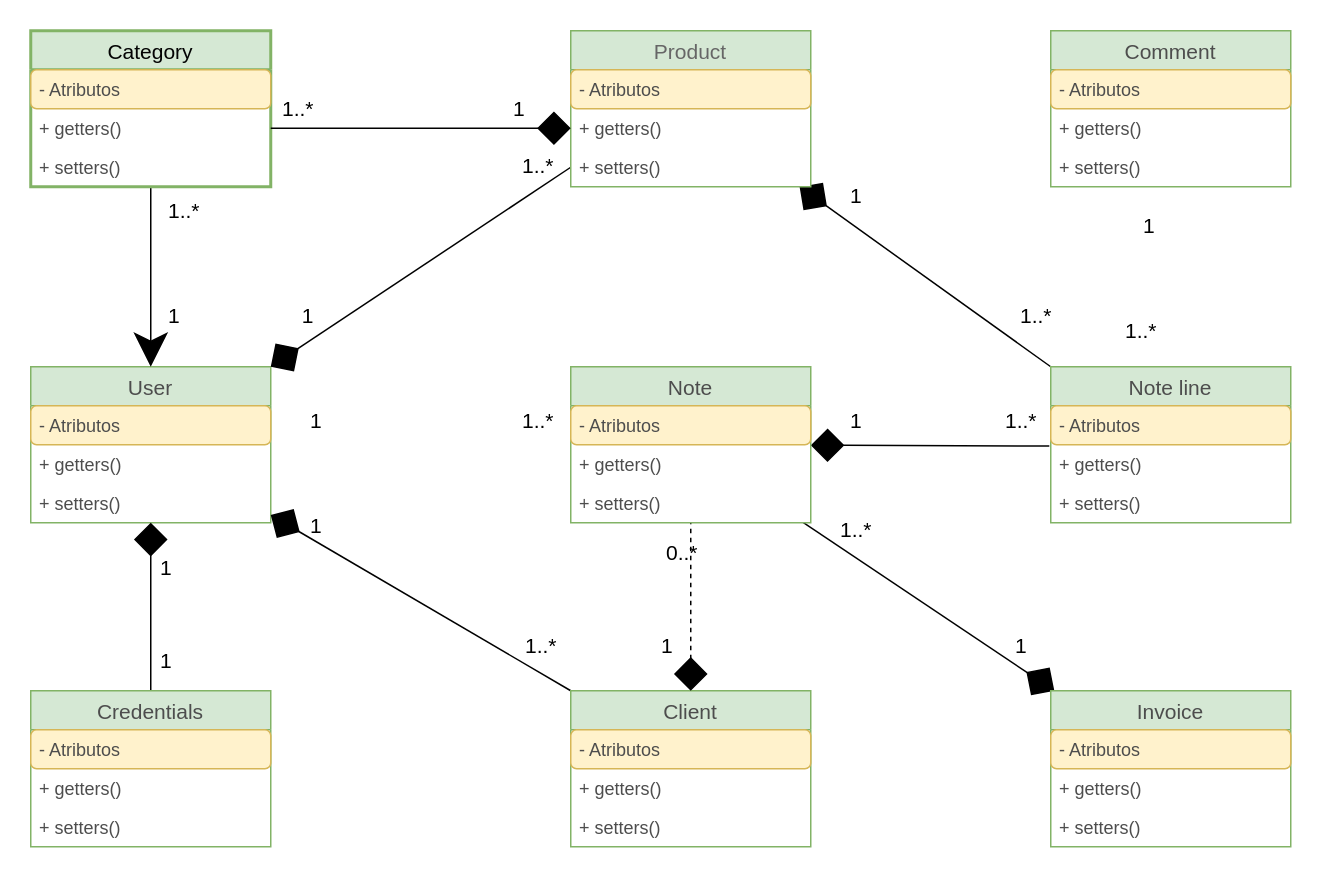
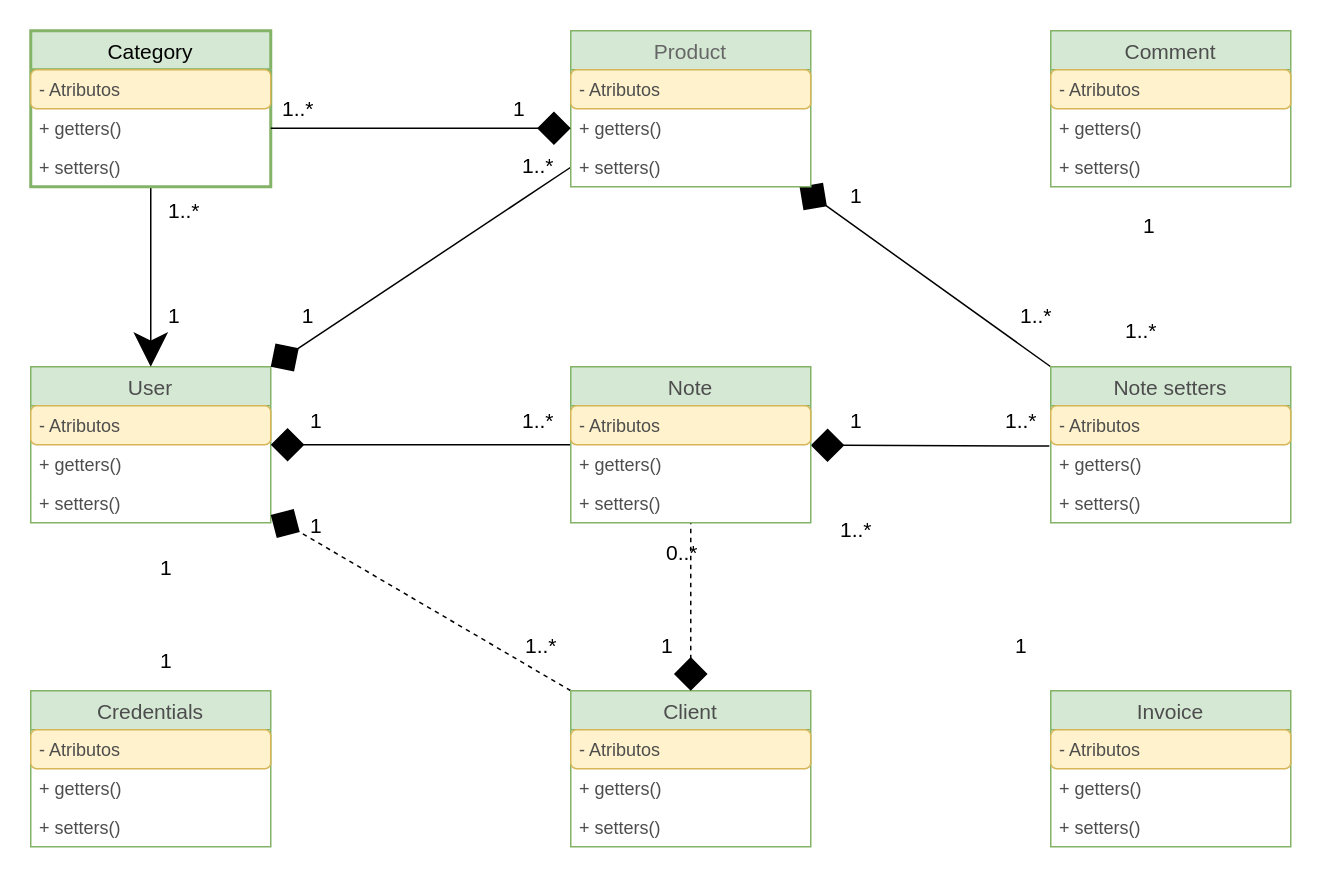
  <mxCell id="0" />
  <mxCell id="1" parent="0" />
  <mxCell id="2" value="User" style="swimlane;fontStyle=0;childLayout=stackLayout;horizontal=1;startSize=26;fillColor=#d5e8d4;horizontalStack=0;resizeParent=1;resizeParentMax=0;resizeLast=0;collapsible=1;marginBottom=0;swimlaneFillColor=#ffffff;align=center;fontSize=14;rounded=0;strokeColor=#82b366;fontColor=#4D4D4D;" parent="1" vertex="1"><mxGeometry x="20" y="244" width="160" height="104" as="geometry"><mxRectangle x="260" y="110" width="60" height="26" as="alternateBounds" /></mxGeometry></mxCell>
  <mxCell id="3" value="- Atributos" style="text;strokeColor=#d6b656;fillColor=#fff2cc;spacingLeft=4;spacingRight=4;overflow=hidden;rotatable=0;points=[[0,0.5],[1,0.5]];portConstraint=eastwest;fontSize=12;rounded=1;fontColor=#4D4D4D;" parent="2" vertex="1"><mxGeometry y="26" width="160" height="26" as="geometry" /></mxCell>
  <mxCell id="4" value="+ getters()" style="text;strokeColor=none;fillColor=none;spacingLeft=4;spacingRight=4;overflow=hidden;rotatable=0;points=[[0,0.5],[1,0.5]];portConstraint=eastwest;fontSize=12;absoluteArcSize=0;fontColor=#4D4D4D;" parent="2" vertex="1"><mxGeometry y="52" width="160" height="26" as="geometry" /></mxCell>
  <mxCell id="5" value="+ setters()" style="text;strokeColor=none;fillColor=none;spacingLeft=4;spacingRight=4;overflow=hidden;rotatable=0;points=[[0,0.5],[1,0.5]];portConstraint=eastwest;fontSize=12;fontColor=#4D4D4D;" parent="2" vertex="1"><mxGeometry y="78" width="160" height="26" as="geometry" /></mxCell>
- <mxCell id="6" style="edgeStyle=none;rounded=0;orthogonalLoop=1;jettySize=auto;html=1;exitX=0.5;exitY=0;exitDx=0;exitDy=0;endArrow=diamond;endFill=1;endSize=20;strokeColor=#000000;" parent="1" source="7" target="2" edge="1"><mxGeometry relative="1" as="geometry" /></mxCell>
  <mxCell id="7" value="Credentials" style="swimlane;fontStyle=0;childLayout=stackLayout;horizontal=1;startSize=26;fillColor=#d5e8d4;horizontalStack=0;resizeParent=1;resizeParentMax=0;resizeLast=0;collapsible=1;marginBottom=0;swimlaneFillColor=#ffffff;align=center;fontSize=14;rounded=0;strokeColor=#82b366;fontColor=#4D4D4D;" parent="1" vertex="1"><mxGeometry x="20" y="460" width="160" height="104" as="geometry"><mxRectangle x="260" y="110" width="60" height="26" as="alternateBounds" /></mxGeometry></mxCell>
  <mxCell id="8" value="- Atributos" style="text;strokeColor=#d6b656;fillColor=#fff2cc;spacingLeft=4;spacingRight=4;overflow=hidden;rotatable=0;points=[[0,0.5],[1,0.5]];portConstraint=eastwest;fontSize=12;rounded=1;fontColor=#4D4D4D;" parent="7" vertex="1"><mxGeometry y="26" width="160" height="26" as="geometry" /></mxCell>
  <mxCell id="9" value="+ getters()" style="text;strokeColor=none;fillColor=none;spacingLeft=4;spacingRight=4;overflow=hidden;rotatable=0;points=[[0,0.5],[1,0.5]];portConstraint=eastwest;fontSize=12;absoluteArcSize=0;fontColor=#4D4D4D;" parent="7" vertex="1"><mxGeometry y="52" width="160" height="26" as="geometry" /></mxCell>
  <mxCell id="10" value="+ setters()" style="text;strokeColor=none;fillColor=none;spacingLeft=4;spacingRight=4;overflow=hidden;rotatable=0;points=[[0,0.5],[1,0.5]];portConstraint=eastwest;fontSize=12;fontColor=#4D4D4D;" parent="7" vertex="1"><mxGeometry y="78" width="160" height="26" as="geometry" /></mxCell>
- <mxCell id="11" style="edgeStyle=none;rounded=0;orthogonalLoop=1;jettySize=auto;html=1;exitX=0;exitY=0;exitDx=0;exitDy=0;endArrow=diamond;endFill=1;endSize=20;strokeColor=#000000;" parent="1" source="12" target="2" edge="1"><mxGeometry relative="1" as="geometry" /></mxCell>
+ <mxCell id="11" style="edgeStyle=none;rounded=0;orthogonalLoop=1;jettySize=auto;html=1;exitX=0;exitY=0;exitDx=0;exitDy=0;endArrow=diamond;endFill=1;endSize=20;strokeColor=#000000;dashed=1;" parent="1" source="12" target="2" edge="1"><mxGeometry relative="1" as="geometry" /></mxCell>
  <mxCell id="12" value="Client" style="swimlane;fontStyle=0;childLayout=stackLayout;horizontal=1;startSize=26;fillColor=#d5e8d4;horizontalStack=0;resizeParent=1;resizeParentMax=0;resizeLast=0;collapsible=1;marginBottom=0;swimlaneFillColor=#ffffff;align=center;fontSize=14;rounded=0;strokeColor=#82b366;fontColor=#4D4D4D;" parent="1" vertex="1"><mxGeometry x="380" y="460" width="160" height="104" as="geometry"><mxRectangle x="260" y="110" width="60" height="26" as="alternateBounds" /></mxGeometry></mxCell>
  <mxCell id="13" value="- Atributos" style="text;strokeColor=#d6b656;fillColor=#fff2cc;spacingLeft=4;spacingRight=4;overflow=hidden;rotatable=0;points=[[0,0.5],[1,0.5]];portConstraint=eastwest;fontSize=12;rounded=1;fontColor=#4D4D4D;" parent="12" vertex="1"><mxGeometry y="26" width="160" height="26" as="geometry" /></mxCell>
  <mxCell id="14" value="+ getters()" style="text;strokeColor=none;fillColor=none;spacingLeft=4;spacingRight=4;overflow=hidden;rotatable=0;points=[[0,0.5],[1,0.5]];portConstraint=eastwest;fontSize=12;absoluteArcSize=0;fontColor=#4D4D4D;" parent="12" vertex="1"><mxGeometry y="52" width="160" height="26" as="geometry" /></mxCell>
  <mxCell id="15" value="+ setters()" style="text;strokeColor=none;fillColor=none;spacingLeft=4;spacingRight=4;overflow=hidden;rotatable=0;points=[[0,0.5],[1,0.5]];portConstraint=eastwest;fontSize=12;fontColor=#4D4D4D;" parent="12" vertex="1"><mxGeometry y="78" width="160" height="26" as="geometry" /></mxCell>
  <mxCell id="16" style="edgeStyle=none;rounded=0;orthogonalLoop=1;jettySize=auto;html=1;exitX=-0.006;exitY=0.033;exitDx=0;exitDy=0;endArrow=diamond;endFill=1;endSize=20;strokeColor=#000000;exitPerimeter=0;" parent="1" source="20" target="30" edge="1"><mxGeometry relative="1" as="geometry" /></mxCell>
  <mxCell id="17" style="edgeStyle=none;rounded=0;orthogonalLoop=1;jettySize=auto;html=1;exitX=0;exitY=0;exitDx=0;exitDy=0;endArrow=diamond;endFill=1;endSize=20;strokeColor=#000000;fontSize=14;" parent="1" source="18" target="23" edge="1"><mxGeometry relative="1" as="geometry" /></mxCell>
- <mxCell id="18" value="Note line" style="swimlane;fontStyle=0;childLayout=stackLayout;horizontal=1;startSize=26;fillColor=#d5e8d4;horizontalStack=0;resizeParent=1;resizeParentMax=0;resizeLast=0;collapsible=1;marginBottom=0;swimlaneFillColor=#ffffff;align=center;fontSize=14;rounded=0;strokeColor=#82b366;fontColor=#4D4D4D;" parent="1" vertex="1"><mxGeometry x="700" y="244" width="160" height="104" as="geometry"><mxRectangle x="260" y="110" width="60" height="26" as="alternateBounds" /></mxGeometry></mxCell>
+ <mxCell id="18" value="Note setters" style="swimlane;fontStyle=0;childLayout=stackLayout;horizontal=1;startSize=26;fillColor=#d5e8d4;horizontalStack=0;resizeParent=1;resizeParentMax=0;resizeLast=0;collapsible=1;marginBottom=0;swimlaneFillColor=#ffffff;align=center;fontSize=14;rounded=0;strokeColor=#82b366;fontColor=#4D4D4D;" parent="1" vertex="1"><mxGeometry x="700" y="244" width="160" height="104" as="geometry"><mxRectangle x="260" y="110" width="60" height="26" as="alternateBounds" /></mxGeometry></mxCell>
  <mxCell id="19" value="- Atributos" style="text;strokeColor=#d6b656;fillColor=#fff2cc;spacingLeft=4;spacingRight=4;overflow=hidden;rotatable=0;points=[[0,0.5],[1,0.5]];portConstraint=eastwest;fontSize=12;rounded=1;fontColor=#4D4D4D;" parent="18" vertex="1"><mxGeometry y="26" width="160" height="26" as="geometry" /></mxCell>
  <mxCell id="20" value="+ getters()" style="text;strokeColor=none;fillColor=none;spacingLeft=4;spacingRight=4;overflow=hidden;rotatable=0;points=[[0,0.5],[1,0.5]];portConstraint=eastwest;fontSize=12;absoluteArcSize=0;fontColor=#4D4D4D;" parent="18" vertex="1"><mxGeometry y="52" width="160" height="26" as="geometry" /></mxCell>
  <mxCell id="21" value="+ setters()" style="text;strokeColor=none;fillColor=none;spacingLeft=4;spacingRight=4;overflow=hidden;rotatable=0;points=[[0,0.5],[1,0.5]];portConstraint=eastwest;fontSize=12;fontColor=#4D4D4D;" parent="18" vertex="1"><mxGeometry y="78" width="160" height="26" as="geometry" /></mxCell>
  <mxCell id="22" style="rounded=0;orthogonalLoop=1;jettySize=auto;html=1;exitX=0;exitY=0.5;exitDx=0;exitDy=0;entryX=1;entryY=0;entryDx=0;entryDy=0;endArrow=diamond;endFill=1;endSize=20;strokeColor=#000000;" parent="1" source="26" target="2" edge="1"><mxGeometry relative="1" as="geometry" /></mxCell>
  <mxCell id="23" value="Product" style="swimlane;fontStyle=0;childLayout=stackLayout;horizontal=1;startSize=26;fillColor=#d5e8d4;horizontalStack=0;resizeParent=1;resizeParentMax=0;resizeLast=0;collapsible=1;marginBottom=0;swimlaneFillColor=#ffffff;align=center;fontSize=14;rounded=0;strokeColor=#82b366;fontColor=#666666;" parent="1" vertex="1"><mxGeometry x="380" y="20" width="160" height="104" as="geometry"><mxRectangle x="260" y="110" width="60" height="26" as="alternateBounds" /></mxGeometry></mxCell>
  <mxCell id="24" value="- Atributos" style="text;strokeColor=#d6b656;fillColor=#fff2cc;spacingLeft=4;spacingRight=4;overflow=hidden;rotatable=0;points=[[0,0.5],[1,0.5]];portConstraint=eastwest;fontSize=12;rounded=1;fontColor=#4D4D4D;" parent="23" vertex="1"><mxGeometry y="26" width="160" height="26" as="geometry" /></mxCell>
  <mxCell id="25" value="+ getters()" style="text;strokeColor=none;fillColor=none;spacingLeft=4;spacingRight=4;overflow=hidden;rotatable=0;points=[[0,0.5],[1,0.5]];portConstraint=eastwest;fontSize=12;absoluteArcSize=0;fontColor=#4D4D4D;" parent="23" vertex="1"><mxGeometry y="52" width="160" height="26" as="geometry" /></mxCell>
  <mxCell id="26" value="+ setters()" style="text;strokeColor=none;fillColor=none;spacingLeft=4;spacingRight=4;overflow=hidden;rotatable=0;points=[[0,0.5],[1,0.5]];portConstraint=eastwest;fontSize=12;fontColor=#4D4D4D;" parent="23" vertex="1"><mxGeometry y="78" width="160" height="26" as="geometry" /></mxCell>
+ <mxCell id="27" style="edgeStyle=orthogonalEdgeStyle;rounded=0;orthogonalLoop=1;jettySize=auto;html=1;exitX=0;exitY=0.5;exitDx=0;exitDy=0;endArrow=diamond;endFill=1;endSize=20;strokeColor=#000000;" parent="1" source="30" target="2" edge="1"><mxGeometry relative="1" as="geometry" /></mxCell>
  <mxCell id="28" style="edgeStyle=none;rounded=0;orthogonalLoop=1;jettySize=auto;html=1;exitX=0.5;exitY=0;exitDx=0;exitDy=0;entryX=0.5;entryY=0;entryDx=0;entryDy=0;endArrow=diamond;endFill=1;endSize=20;strokeColor=#000000;fontSize=14;dashed=1;" parent="1" source="30" target="12" edge="1"><mxGeometry relative="1" as="geometry" /></mxCell>
- <mxCell id="29" style="edgeStyle=none;rounded=0;orthogonalLoop=1;jettySize=auto;html=1;exitX=0;exitY=0;exitDx=0;exitDy=0;endArrow=diamond;endFill=1;endSize=20;strokeColor=#000000;fontSize=14;" parent="1" source="30" target="43" edge="1"><mxGeometry relative="1" as="geometry" /></mxCell>
  <mxCell id="30" value="Note" style="swimlane;fontStyle=0;childLayout=stackLayout;horizontal=1;startSize=26;fillColor=#d5e8d4;horizontalStack=0;resizeParent=1;resizeParentMax=0;resizeLast=0;collapsible=1;marginBottom=0;swimlaneFillColor=#ffffff;align=center;fontSize=14;rounded=0;strokeColor=#82b366;fontColor=#4D4D4D;" parent="1" vertex="1"><mxGeometry x="380" y="244" width="160" height="104" as="geometry"><mxRectangle x="260" y="110" width="60" height="26" as="alternateBounds" /></mxGeometry></mxCell>
  <mxCell id="31" value="- Atributos" style="text;strokeColor=#d6b656;fillColor=#fff2cc;spacingLeft=4;spacingRight=4;overflow=hidden;rotatable=0;points=[[0,0.5],[1,0.5]];portConstraint=eastwest;fontSize=12;rounded=1;fontColor=#4D4D4D;" parent="30" vertex="1"><mxGeometry y="26" width="160" height="26" as="geometry" /></mxCell>
  <mxCell id="32" value="+ getters()" style="text;strokeColor=none;fillColor=none;spacingLeft=4;spacingRight=4;overflow=hidden;rotatable=0;points=[[0,0.5],[1,0.5]];portConstraint=eastwest;fontSize=12;absoluteArcSize=0;fontColor=#4D4D4D;" parent="30" vertex="1"><mxGeometry y="52" width="160" height="26" as="geometry" /></mxCell>
  <mxCell id="33" value="+ setters()" style="text;strokeColor=none;fillColor=none;spacingLeft=4;spacingRight=4;overflow=hidden;rotatable=0;points=[[0,0.5],[1,0.5]];portConstraint=eastwest;fontSize=12;fontColor=#4D4D4D;" parent="30" vertex="1"><mxGeometry y="78" width="160" height="26" as="geometry" /></mxCell>
  <mxCell id="34" style="edgeStyle=orthogonalEdgeStyle;rounded=0;orthogonalLoop=1;jettySize=auto;html=1;entryX=0.5;entryY=0;entryDx=0;entryDy=0;endArrow=classic;endFill=1;endSize=20;strokeColor=#000000;" parent="1" source="35" target="2" edge="1"><mxGeometry relative="1" as="geometry" /></mxCell>
  <mxCell id="35" value="Category" style="swimlane;fontStyle=0;childLayout=stackLayout;horizontal=1;startSize=26;fillColor=#d5e8d4;horizontalStack=0;resizeParent=1;resizeParentMax=0;resizeLast=0;collapsible=1;marginBottom=0;swimlaneFillColor=#ffffff;align=center;fontSize=14;rounded=0;strokeColor=#82b366;swimlaneLine=1;glass=0;shadow=0;comic=0;strokeWidth=2;fontColor=#030303;" parent="1" vertex="1"><mxGeometry x="20" y="20" width="160" height="104" as="geometry"><mxRectangle x="260" y="110" width="60" height="26" as="alternateBounds" /></mxGeometry></mxCell>
  <mxCell id="36" value="- Atributos" style="text;strokeColor=#d6b656;fillColor=#fff2cc;spacingLeft=4;spacingRight=4;overflow=hidden;rotatable=0;points=[[0,0.5],[1,0.5]];portConstraint=eastwest;fontSize=12;rounded=1;fontColor=#4D4D4D;" parent="35" vertex="1"><mxGeometry y="26" width="160" height="26" as="geometry" /></mxCell>
  <mxCell id="37" value="+ getters()" style="text;strokeColor=none;fillColor=none;spacingLeft=4;spacingRight=4;overflow=hidden;rotatable=0;points=[[0,0.5],[1,0.5]];portConstraint=eastwest;fontSize=12;absoluteArcSize=0;fontColor=#4D4D4D;" parent="35" vertex="1"><mxGeometry y="52" width="160" height="26" as="geometry" /></mxCell>
  <mxCell id="38" value="+ setters()" style="text;strokeColor=none;fillColor=none;spacingLeft=4;spacingRight=4;overflow=hidden;rotatable=0;points=[[0,0.5],[1,0.5]];portConstraint=eastwest;fontSize=12;fontColor=#4D4D4D;" parent="35" vertex="1"><mxGeometry y="78" width="160" height="26" as="geometry" /></mxCell>
  <mxCell id="39" value="Comment" style="swimlane;fontStyle=0;childLayout=stackLayout;horizontal=1;startSize=26;fillColor=#d5e8d4;horizontalStack=0;resizeParent=1;resizeParentMax=0;resizeLast=0;collapsible=1;marginBottom=0;swimlaneFillColor=#ffffff;align=center;fontSize=14;rounded=0;strokeColor=#82b366;fontColor=#4D4D4D;" parent="1" vertex="1"><mxGeometry x="700" y="20" width="160" height="104" as="geometry"><mxRectangle x="260" y="110" width="60" height="26" as="alternateBounds" /></mxGeometry></mxCell>
  <mxCell id="40" value="- Atributos" style="text;strokeColor=#d6b656;fillColor=#fff2cc;spacingLeft=4;spacingRight=4;overflow=hidden;rotatable=0;points=[[0,0.5],[1,0.5]];portConstraint=eastwest;fontSize=12;rounded=1;fontColor=#4D4D4D;" parent="39" vertex="1"><mxGeometry y="26" width="160" height="26" as="geometry" /></mxCell>
  <mxCell id="41" value="+ getters()" style="text;strokeColor=none;fillColor=none;spacingLeft=4;spacingRight=4;overflow=hidden;rotatable=0;points=[[0,0.5],[1,0.5]];portConstraint=eastwest;fontSize=12;absoluteArcSize=0;fontColor=#4D4D4D;" parent="39" vertex="1"><mxGeometry y="52" width="160" height="26" as="geometry" /></mxCell>
  <mxCell id="42" value="+ setters()" style="text;strokeColor=none;fillColor=none;spacingLeft=4;spacingRight=4;overflow=hidden;rotatable=0;points=[[0,0.5],[1,0.5]];portConstraint=eastwest;fontSize=12;fontColor=#4D4D4D;" parent="39" vertex="1"><mxGeometry y="78" width="160" height="26" as="geometry" /></mxCell>
  <mxCell id="43" value="Invoice" style="swimlane;fontStyle=0;childLayout=stackLayout;horizontal=1;startSize=26;fillColor=#d5e8d4;horizontalStack=0;resizeParent=1;resizeParentMax=0;resizeLast=0;collapsible=1;marginBottom=0;swimlaneFillColor=#ffffff;align=center;fontSize=14;rounded=0;strokeColor=#82b366;fontColor=#4D4D4D;" parent="1" vertex="1"><mxGeometry x="700" y="460" width="160" height="104" as="geometry"><mxRectangle x="260" y="110" width="60" height="26" as="alternateBounds" /></mxGeometry></mxCell>
  <mxCell id="44" value="- Atributos" style="text;strokeColor=#d6b656;fillColor=#fff2cc;spacingLeft=4;spacingRight=4;overflow=hidden;rotatable=0;points=[[0,0.5],[1,0.5]];portConstraint=eastwest;fontSize=12;rounded=1;fontColor=#4D4D4D;" parent="43" vertex="1"><mxGeometry y="26" width="160" height="26" as="geometry" /></mxCell>
  <mxCell id="45" value="+ getters()" style="text;strokeColor=none;fillColor=none;spacingLeft=4;spacingRight=4;overflow=hidden;rotatable=0;points=[[0,0.5],[1,0.5]];portConstraint=eastwest;fontSize=12;absoluteArcSize=0;fontColor=#4D4D4D;" parent="43" vertex="1"><mxGeometry y="52" width="160" height="26" as="geometry" /></mxCell>
  <mxCell id="46" value="+ setters()" style="text;strokeColor=none;fillColor=none;spacingLeft=4;spacingRight=4;overflow=hidden;rotatable=0;points=[[0,0.5],[1,0.5]];portConstraint=eastwest;fontSize=12;fontColor=#4D4D4D;" parent="43" vertex="1"><mxGeometry y="78" width="160" height="26" as="geometry" /></mxCell>
  <mxCell id="47" value="1" style="text;html=1;align=left;verticalAlign=middle;resizable=0;points=[];;autosize=1;fontSize=14;" parent="1" vertex="1"><mxGeometry x="110" y="200" width="20" height="20" as="geometry" /></mxCell>
  <mxCell id="48" value="1..*" style="text;html=1;align=left;verticalAlign=middle;resizable=0;points=[];;autosize=1;fontSize=14;" parent="1" vertex="1"><mxGeometry x="110" y="130" width="40" height="20" as="geometry" /></mxCell>
  <mxCell id="49" value="1" style="text;html=1;align=right;verticalAlign=middle;resizable=0;points=[];;autosize=1;fontSize=14;" parent="1" vertex="1"><mxGeometry x="190" y="200" width="20" height="20" as="geometry" /></mxCell>
  <mxCell id="50" value="1..*" style="text;html=1;align=right;verticalAlign=middle;resizable=0;points=[];;autosize=1;fontSize=14;" parent="1" vertex="1"><mxGeometry x="330" y="100" width="40" height="20" as="geometry" /></mxCell>
  <mxCell id="51" value="1" style="text;html=1;align=center;verticalAlign=middle;resizable=0;points=[];;autosize=1;fontSize=14;" parent="1" vertex="1"><mxGeometry x="200" y="270" width="20" height="20" as="geometry" /></mxCell>
  <mxCell id="52" value="1..*" style="text;html=1;align=right;verticalAlign=middle;resizable=0;points=[];;autosize=1;fontSize=14;" parent="1" vertex="1"><mxGeometry x="330" y="270" width="40" height="20" as="geometry" /></mxCell>
  <mxCell id="53" value="1" style="text;html=1;align=center;verticalAlign=middle;resizable=0;points=[];;autosize=1;fontSize=14;" parent="1" vertex="1"><mxGeometry x="200" y="340" width="20" height="20" as="geometry" /></mxCell>
  <mxCell id="54" value="1..*" style="text;html=1;align=center;verticalAlign=middle;resizable=0;points=[];;autosize=1;fontSize=14;" parent="1" vertex="1"><mxGeometry x="340" y="420" width="40" height="20" as="geometry" /></mxCell>
  <mxCell id="55" value="0..*" style="text;html=1;align=center;verticalAlign=middle;resizable=0;points=[];;autosize=1;fontSize=14;" parent="1" vertex="1"><mxGeometry x="434" y="358" width="40" height="20" as="geometry" /></mxCell>
  <mxCell id="56" value="1" style="text;html=1;align=center;verticalAlign=middle;resizable=0;points=[];;autosize=1;fontSize=14;" parent="1" vertex="1"><mxGeometry x="434" y="420" width="20" height="20" as="geometry" /></mxCell>
  <mxCell id="57" value="1" style="text;html=1;align=center;verticalAlign=middle;resizable=0;points=[];;autosize=1;fontSize=14;" parent="1" vertex="1"><mxGeometry x="560" y="270" width="20" height="20" as="geometry" /></mxCell>
  <mxCell id="58" value="1..*" style="text;html=1;align=center;verticalAlign=middle;resizable=0;points=[];;autosize=1;fontSize=14;" parent="1" vertex="1"><mxGeometry x="660" y="270" width="40" height="20" as="geometry" /></mxCell>
  <mxCell id="59" value="1..*" style="text;html=1;align=center;verticalAlign=middle;resizable=0;points=[];;autosize=1;fontSize=14;" parent="1" vertex="1"><mxGeometry x="670" y="200" width="40" height="20" as="geometry" /></mxCell>
  <mxCell id="60" value="1" style="text;html=1;align=center;verticalAlign=middle;resizable=0;points=[];;autosize=1;fontSize=14;" parent="1" vertex="1"><mxGeometry x="560" y="120" width="20" height="20" as="geometry" /></mxCell>
  <mxCell id="61" value="1" style="text;html=1;align=left;verticalAlign=middle;resizable=0;points=[];;autosize=1;fontSize=14;" parent="1" vertex="1"><mxGeometry x="760" y="140" width="20" height="20" as="geometry" /></mxCell>
  <mxCell id="62" value="1..*" style="text;html=1;align=center;verticalAlign=middle;resizable=0;points=[];;autosize=1;fontSize=14;" parent="1" vertex="1"><mxGeometry x="740" y="210" width="40" height="20" as="geometry" /></mxCell>
  <mxCell id="63" value="1" style="text;html=1;align=center;verticalAlign=middle;resizable=0;points=[];;autosize=1;fontSize=14;" parent="1" vertex="1"><mxGeometry x="670" y="420" width="20" height="20" as="geometry" /></mxCell>
  <mxCell id="64" value="1..*" style="text;html=1;align=center;verticalAlign=middle;resizable=0;points=[];;autosize=1;fontSize=14;" parent="1" vertex="1"><mxGeometry x="550" y="343" width="40" height="20" as="geometry" /></mxCell>
  <mxCell id="65" value="1" style="text;html=1;align=center;verticalAlign=middle;resizable=0;points=[];;autosize=1;fontSize=14;" parent="1" vertex="1"><mxGeometry x="100" y="368" width="20" height="20" as="geometry" /></mxCell>
  <mxCell id="66" value="1" style="text;html=1;align=center;verticalAlign=middle;resizable=0;points=[];;autosize=1;fontSize=14;" parent="1" vertex="1"><mxGeometry x="100" y="430" width="20" height="20" as="geometry" /></mxCell>
  <mxCell id="67" style="edgeStyle=orthogonalEdgeStyle;rounded=0;orthogonalLoop=1;jettySize=auto;html=1;exitX=1;exitY=0.5;exitDx=0;exitDy=0;entryX=0;entryY=0.5;entryDx=0;entryDy=0;endArrow=diamond;endFill=1;endSize=20;strokeColor=#000000;fontSize=14;" parent="1" source="37" target="25" edge="1"><mxGeometry relative="1" as="geometry" /></mxCell>
  <mxCell id="68" value="1" style="text;html=1;align=left;verticalAlign=middle;resizable=0;points=[];;autosize=1;fontSize=14;" parent="1" vertex="1"><mxGeometry x="340" y="62" width="20" height="20" as="geometry" /></mxCell>
  <mxCell id="69" value="1..*" style="text;html=1;align=right;verticalAlign=middle;resizable=0;points=[];;autosize=1;fontSize=14;" parent="1" vertex="1"><mxGeometry x="170" y="62" width="40" height="20" as="geometry" /></mxCell>
